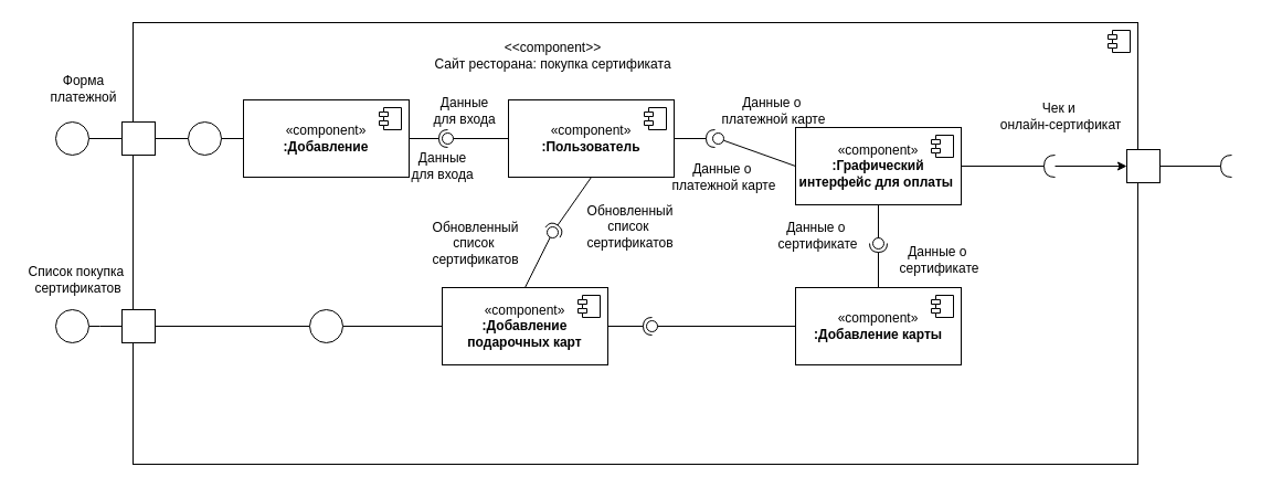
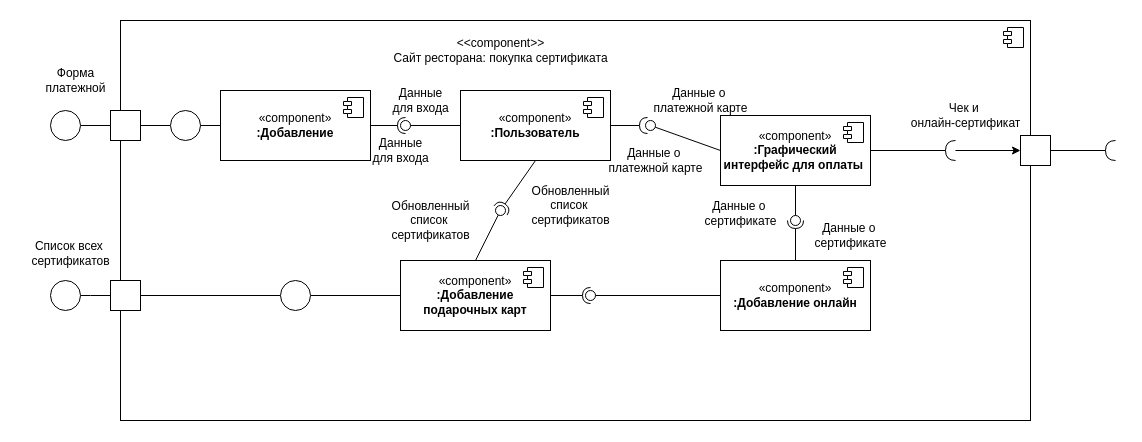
  <mxCell id="0" />
  <mxCell id="1" parent="0" />
  <mxCell id="2" value="" style="html=1;dropTarget=0;whiteSpace=wrap;" vertex="1" parent="1"><mxGeometry x="120" y="20" width="910" height="400" as="geometry" /></mxCell>
  <mxCell id="3" value="" style="shape=module;jettyWidth=8;jettyHeight=4;" vertex="1" parent="2"><mxGeometry x="1" width="20" height="20" relative="1" as="geometry"><mxPoint x="-27" y="7" as="offset" /></mxGeometry></mxCell>
  <mxCell id="4" value="" style="edgeStyle=orthogonalEdgeStyle;rounded=0;orthogonalLoop=1;jettySize=auto;html=1;endArrow=none;startFill=0;" edge="1" parent="1" source="5" target="7"><mxGeometry relative="1" as="geometry" /></mxCell>
  <mxCell id="5" value="" style="ellipse;" vertex="1" parent="1"><mxGeometry x="50" y="110" width="30" height="30" as="geometry" /></mxCell>
  <mxCell id="6" style="edgeStyle=orthogonalEdgeStyle;rounded=0;orthogonalLoop=1;jettySize=auto;html=1;exitX=1;exitY=0.5;exitDx=0;exitDy=0;entryX=0;entryY=0.5;entryDx=0;entryDy=0;endArrow=none;startFill=0;" edge="1" parent="1" source="7" target="56"><mxGeometry relative="1" as="geometry" /></mxCell>
  <mxCell id="7" value="" style="html=1;rounded=0;" vertex="1" parent="1"><mxGeometry x="110" y="110" width="30" height="30" as="geometry" /></mxCell>
  <mxCell id="8" value="Форма&lt;div&gt;платежной&lt;/div&gt;" style="text;html=1;align=center;verticalAlign=middle;resizable=0;points=[];autosize=1;strokeColor=none;fillColor=none;" vertex="1" parent="1"><mxGeometry x="30" y="60" width="90" height="40" as="geometry" /></mxCell>
  <mxCell id="9" value="«component»&lt;br&gt;&lt;b&gt;:Добавление&lt;/b&gt;" style="html=1;dropTarget=0;whiteSpace=wrap;" vertex="1" parent="1"><mxGeometry x="220" y="90" width="150" height="70" as="geometry" /></mxCell>
  <mxCell id="10" value="" style="shape=module;jettyWidth=8;jettyHeight=4;" vertex="1" parent="9"><mxGeometry x="1" width="20" height="20" relative="1" as="geometry"><mxPoint x="-27" y="7" as="offset" /></mxGeometry></mxCell>
  <mxCell id="11" value="" style="rounded=0;orthogonalLoop=1;jettySize=auto;html=1;endArrow=halfCircle;endFill=0;endSize=6;strokeWidth=1;sketch=0;exitX=1;exitY=0.5;exitDx=0;exitDy=0;" edge="1" target="13" parent="1" source="9"><mxGeometry relative="1" as="geometry"><mxPoint x="370" y="325" as="sourcePoint" /></mxGeometry></mxCell>
  <mxCell id="12" value="" style="rounded=0;orthogonalLoop=1;jettySize=auto;html=1;endArrow=oval;endFill=0;sketch=0;sourcePerimeterSpacing=0;targetPerimeterSpacing=0;endSize=10;exitX=0;exitY=0.5;exitDx=0;exitDy=0;entryX=0.387;entryY=0.888;entryDx=0;entryDy=0;entryPerimeter=0;" edge="1" target="13" parent="1" source="14"><mxGeometry relative="1" as="geometry"><mxPoint x="330" y="325" as="sourcePoint" /><mxPoint x="441" y="70" as="targetPoint" /></mxGeometry></mxCell>
  <mxCell id="13" value="" style="ellipse;whiteSpace=wrap;html=1;align=center;aspect=fixed;fillColor=none;strokeColor=none;resizable=0;perimeter=centerPerimeter;rotatable=0;allowArrows=0;points=[];outlineConnect=1;" vertex="1" parent="1"><mxGeometry x="400" y="120" width="10" height="10" as="geometry" /></mxCell>
  <mxCell id="14" value="«component»&lt;br&gt;&lt;b&gt;:Пользователь&lt;/b&gt;" style="html=1;dropTarget=0;whiteSpace=wrap;" vertex="1" parent="1"><mxGeometry x="460" y="90" width="150" height="70" as="geometry" /></mxCell>
  <mxCell id="15" value="" style="shape=module;jettyWidth=8;jettyHeight=4;" vertex="1" parent="14"><mxGeometry x="1" width="20" height="20" relative="1" as="geometry"><mxPoint x="-27" y="7" as="offset" /></mxGeometry></mxCell>
  <mxCell id="16" value="Данные&lt;div&gt;для входа&lt;/div&gt;" style="text;html=1;align=center;verticalAlign=middle;resizable=0;points=[];autosize=1;strokeColor=none;fillColor=none;" vertex="1" parent="1"><mxGeometry x="360" y="130" width="80" height="40" as="geometry" /></mxCell>
  <mxCell id="17" value="Данные&lt;div&gt;для входа&lt;/div&gt;" style="text;html=1;align=center;verticalAlign=middle;resizable=0;points=[];autosize=1;strokeColor=none;fillColor=none;" vertex="1" parent="1"><mxGeometry x="380" y="80" width="80" height="40" as="geometry" /></mxCell>
  <mxCell id="18" style="edgeStyle=orthogonalEdgeStyle;rounded=0;orthogonalLoop=1;jettySize=auto;html=1;exitX=1;exitY=0.5;exitDx=0;exitDy=0;exitPerimeter=0;entryX=1;entryY=0.5;entryDx=0;entryDy=0;endArrow=none;startFill=0;" edge="1" parent="1" source="40" target="19"><mxGeometry relative="1" as="geometry"><mxPoint x="1100" y="100" as="targetPoint" /><Array as="points" /></mxGeometry></mxCell>
  <mxCell id="19" value="«component»&lt;br&gt;&lt;b&gt;:Графический интерфейс для оплаты&amp;nbsp;&lt;/b&gt;" style="html=1;dropTarget=0;whiteSpace=wrap;" vertex="1" parent="1"><mxGeometry x="720" y="115" width="150" height="70" as="geometry" /></mxCell>
  <mxCell id="20" value="" style="shape=module;jettyWidth=8;jettyHeight=4;" vertex="1" parent="19"><mxGeometry x="1" width="20" height="20" relative="1" as="geometry"><mxPoint x="-27" y="7" as="offset" /></mxGeometry></mxCell>
  <mxCell id="21" value="" style="rounded=0;orthogonalLoop=1;jettySize=auto;html=1;endArrow=halfCircle;endFill=0;endSize=6;strokeWidth=1;sketch=0;exitX=1;exitY=0.5;exitDx=0;exitDy=0;" edge="1" parent="1" source="14"><mxGeometry relative="1" as="geometry"><mxPoint x="510" y="345" as="sourcePoint" /><mxPoint x="647" y="125" as="targetPoint" /></mxGeometry></mxCell>
  <mxCell id="22" value="" style="rounded=0;orthogonalLoop=1;jettySize=auto;html=1;endArrow=oval;endFill=0;sketch=0;sourcePerimeterSpacing=0;targetPerimeterSpacing=0;endSize=10;exitX=0;exitY=0.5;exitDx=0;exitDy=0;" edge="1" parent="1" source="19"><mxGeometry relative="1" as="geometry"><mxPoint x="470" y="345" as="sourcePoint" /><mxPoint x="650" y="125" as="targetPoint" /></mxGeometry></mxCell>
  <mxCell id="23" value="" style="ellipse;whiteSpace=wrap;html=1;align=center;aspect=fixed;fillColor=none;strokeColor=none;resizable=0;perimeter=centerPerimeter;rotatable=0;allowArrows=0;points=[];outlineConnect=1;" vertex="1" parent="1"><mxGeometry x="485" y="340" width="10" height="10" as="geometry" /></mxCell>
  <mxCell id="24" value="Данные о&amp;nbsp;&lt;div&gt;платежной&lt;span style=&quot;background-color: transparent; color: light-dark(rgb(0, 0, 0), rgb(255, 255, 255));&quot;&gt;&amp;nbsp;карте&lt;/span&gt;&lt;/div&gt;" style="text;html=1;align=center;verticalAlign=middle;resizable=0;points=[];autosize=1;strokeColor=none;fillColor=none;" vertex="1" parent="1"><mxGeometry x="640" y="80" width="120" height="40" as="geometry" /></mxCell>
  <mxCell id="25" value="&amp;lt;&amp;lt;component&amp;gt;&amp;gt;&lt;br&gt;Сайт ресторана: покупка сертификата" style="text;html=1;align=center;verticalAlign=middle;resizable=0;points=[];autosize=1;strokeColor=none;fillColor=none;" vertex="1" parent="1"><mxGeometry x="380" y="30" width="240" height="40" as="geometry" /></mxCell>
  <mxCell id="26" value="Данные о&amp;nbsp;&lt;div&gt;платежной&lt;span style=&quot;background-color: transparent; color: light-dark(rgb(0, 0, 0), rgb(255, 255, 255));&quot;&gt;&amp;nbsp;карте&lt;/span&gt;&lt;/div&gt;" style="text;html=1;align=center;verticalAlign=middle;resizable=0;points=[];autosize=1;strokeColor=none;fillColor=none;" vertex="1" parent="1"><mxGeometry x="595" y="140" width="120" height="40" as="geometry" /></mxCell>
- <mxCell id="27" value="«component»&lt;br&gt;&lt;b&gt;:Добавление карты&lt;/b&gt;" style="html=1;dropTarget=0;whiteSpace=wrap;" vertex="1" parent="1"><mxGeometry x="720" y="260" width="150" height="70" as="geometry" /></mxCell>
+ <mxCell id="27" value="«component»&lt;br&gt;&lt;b&gt;:Добавление онлайн&lt;/b&gt;" style="html=1;dropTarget=0;whiteSpace=wrap;" vertex="1" parent="1"><mxGeometry x="720" y="260" width="150" height="70" as="geometry" /></mxCell>
  <mxCell id="28" value="" style="shape=module;jettyWidth=8;jettyHeight=4;" vertex="1" parent="27"><mxGeometry x="1" width="20" height="20" relative="1" as="geometry"><mxPoint x="-27" y="7" as="offset" /></mxGeometry></mxCell>
  <mxCell id="29" value="" style="rounded=0;orthogonalLoop=1;jettySize=auto;html=1;endArrow=halfCircle;endFill=0;endSize=6;strokeWidth=1;sketch=0;exitX=0.5;exitY=0;exitDx=0;exitDy=0;" edge="1" target="31" parent="1" source="27"><mxGeometry relative="1" as="geometry"><mxPoint x="400" y="235" as="sourcePoint" /></mxGeometry></mxCell>
  <mxCell id="30" value="" style="rounded=0;orthogonalLoop=1;jettySize=auto;html=1;endArrow=oval;endFill=0;sketch=0;sourcePerimeterSpacing=0;targetPerimeterSpacing=0;endSize=10;exitX=0.5;exitY=1;exitDx=0;exitDy=0;" edge="1" target="31" parent="1" source="19"><mxGeometry relative="1" as="geometry"><mxPoint x="360" y="235" as="sourcePoint" /></mxGeometry></mxCell>
  <mxCell id="31" value="" style="ellipse;whiteSpace=wrap;html=1;align=center;aspect=fixed;fillColor=none;strokeColor=none;resizable=0;perimeter=centerPerimeter;rotatable=0;allowArrows=0;points=[];outlineConnect=1;" vertex="1" parent="1"><mxGeometry x="790" y="215" width="10" height="10" as="geometry" /></mxCell>
  <mxCell id="32" value="Данные о&amp;nbsp;&lt;div&gt;сертификате&lt;/div&gt;" style="text;html=1;align=center;verticalAlign=middle;resizable=0;points=[];autosize=1;strokeColor=none;fillColor=none;" vertex="1" parent="1"><mxGeometry x="690" y="193" width="100" height="40" as="geometry" /></mxCell>
  <mxCell id="33" value="Данные о&amp;nbsp;&lt;div&gt;сертификате&lt;/div&gt;" style="text;html=1;align=center;verticalAlign=middle;resizable=0;points=[];autosize=1;strokeColor=none;fillColor=none;" vertex="1" parent="1"><mxGeometry y="215" width="100" height="40" as="geometry" x="800" /></mxCell>
  <mxCell id="34" value="«component»&lt;br&gt;&lt;b&gt;:Добавление подарочных карт&lt;/b&gt;" style="html=1;dropTarget=0;whiteSpace=wrap;" vertex="1" parent="1"><mxGeometry x="400" y="260" width="150" height="70" as="geometry" /></mxCell>
  <mxCell id="35" value="" style="shape=module;jettyWidth=8;jettyHeight=4;" vertex="1" parent="34"><mxGeometry x="1" width="20" height="20" relative="1" as="geometry"><mxPoint x="-27" y="7" as="offset" /></mxGeometry></mxCell>
  <mxCell id="36" value="" style="rounded=0;orthogonalLoop=1;jettySize=auto;html=1;endArrow=halfCircle;endFill=0;endSize=6;strokeWidth=1;sketch=0;exitX=1;exitY=0.5;exitDx=0;exitDy=0;" edge="1" parent="1" source="34"><mxGeometry relative="1" as="geometry"><mxPoint x="350" y="235" as="sourcePoint" /><mxPoint x="590" y="295" as="targetPoint" /></mxGeometry></mxCell>
  <mxCell id="37" value="" style="rounded=0;orthogonalLoop=1;jettySize=auto;html=1;endArrow=oval;endFill=0;sketch=0;sourcePerimeterSpacing=0;targetPerimeterSpacing=0;endSize=10;exitX=0;exitY=0.5;exitDx=0;exitDy=0;" edge="1" parent="1" source="27"><mxGeometry relative="1" as="geometry"><mxPoint x="310" y="235" as="sourcePoint" /><mxPoint x="590" y="295" as="targetPoint" /></mxGeometry></mxCell>
  <mxCell id="38" value="" style="ellipse;whiteSpace=wrap;html=1;align=center;aspect=fixed;fillColor=none;strokeColor=none;resizable=0;perimeter=centerPerimeter;rotatable=0;allowArrows=0;points=[];outlineConnect=1;" vertex="1" parent="1"><mxGeometry x="325" y="230" width="10" height="10" as="geometry" /></mxCell>
  <mxCell id="39" style="edgeStyle=orthogonalEdgeStyle;rounded=0;orthogonalLoop=1;jettySize=auto;html=1;entryX=0;entryY=0.5;entryDx=0;entryDy=0;" edge="1" parent="1" source="40" target="47"><mxGeometry relative="1" as="geometry" /></mxCell>
  <mxCell id="40" value="" style="shape=requiredInterface;html=1;verticalLabelPosition=bottom;sketch=0;direction=south;rotation=90;" vertex="1" parent="1"><mxGeometry x="940" y="145" width="20" height="10" as="geometry" /></mxCell>
  <mxCell id="41" style="edgeStyle=orthogonalEdgeStyle;rounded=0;orthogonalLoop=1;jettySize=auto;html=1;exitX=1;exitY=0.5;exitDx=0;exitDy=0;entryX=0;entryY=0.5;entryDx=0;entryDy=0;endArrow=none;startFill=0;" edge="1" parent="1" source="42" target="44"><mxGeometry relative="1" as="geometry"><Array as="points"><mxPoint x="90" y="295" /><mxPoint x="90" y="295" /></Array></mxGeometry></mxCell>
  <mxCell id="42" value="" style="ellipse;" vertex="1" parent="1"><mxGeometry x="50" y="280" width="30" height="30" as="geometry" /></mxCell>
  <mxCell id="43" style="edgeStyle=orthogonalEdgeStyle;rounded=0;orthogonalLoop=1;jettySize=auto;html=1;exitX=1;exitY=0.5;exitDx=0;exitDy=0;endArrow=none;startFill=0;" edge="1" parent="1" source="58" target="34"><mxGeometry relative="1" as="geometry" /></mxCell>
  <mxCell id="44" value="" style="html=1;rounded=0;" vertex="1" parent="1"><mxGeometry x="110" y="280" width="30" height="30" as="geometry" /></mxCell>
- <mxCell id="45" value="Список покупка&amp;nbsp;&lt;div&gt;сертификатов&lt;/div&gt;" style="text;html=1;align=center;verticalAlign=middle;resizable=0;points=[];autosize=1;strokeColor=none;fillColor=none;" vertex="1" parent="1"><mxGeometry x="20" y="233" width="100" height="40" as="geometry" /></mxCell>
- <mxCell id="46" value="Чек и&amp;nbsp;&lt;div&gt;онлайн-сертификат&lt;/div&gt;" style="text;html=1;align=center;verticalAlign=middle;resizable=0;points=[];autosize=1;strokeColor=none;fillColor=none;" vertex="1" parent="1"><mxGeometry x="895" y="85" width="130" height="40" as="geometry" /></mxCell>
+ <mxCell id="45" value="Список всех&amp;nbsp;&lt;div&gt;сертификатов&lt;/div&gt;" style="text;html=1;align=center;verticalAlign=middle;resizable=0;points=[];autosize=1;strokeColor=none;fillColor=none;" vertex="1" parent="1"><mxGeometry x="20" y="233" width="100" height="40" as="geometry" /></mxCell>
+ <mxCell id="46" value="Чек и&amp;nbsp;&lt;div&gt;онлайн-сертификат&lt;/div&gt;" style="text;html=1;align=center;verticalAlign=middle;resizable=0;points=[];autosize=1;strokeColor=none;fillColor=none;" vertex="1" parent="1"><mxGeometry x="900" y="95" width="130" height="40" as="geometry" /></mxCell>
  <mxCell id="47" value="" style="html=1;rounded=0;" vertex="1" parent="1"><mxGeometry x="1020" y="135" width="30" height="30" as="geometry" /></mxCell>
  <mxCell id="48" value="" style="rounded=0;orthogonalLoop=1;jettySize=auto;html=1;endArrow=halfCircle;endFill=0;endSize=6;strokeWidth=1;sketch=0;exitX=0.5;exitY=1;exitDx=0;exitDy=0;" edge="1" target="50" parent="1" source="14"><mxGeometry relative="1" as="geometry"><mxPoint x="460" y="205" as="sourcePoint" /></mxGeometry></mxCell>
  <mxCell id="49" value="" style="rounded=0;orthogonalLoop=1;jettySize=auto;html=1;endArrow=oval;endFill=0;sketch=0;sourcePerimeterSpacing=0;targetPerimeterSpacing=0;endSize=10;exitX=0.5;exitY=0;exitDx=0;exitDy=0;" edge="1" target="50" parent="1" source="34"><mxGeometry relative="1" as="geometry"><mxPoint x="420" y="205" as="sourcePoint" /></mxGeometry></mxCell>
  <mxCell id="50" value="" style="ellipse;whiteSpace=wrap;html=1;align=center;aspect=fixed;fillColor=none;strokeColor=none;resizable=0;perimeter=centerPerimeter;rotatable=0;allowArrows=0;points=[];outlineConnect=1;" vertex="1" parent="1"><mxGeometry x="495" y="205" width="10" height="10" as="geometry" /></mxCell>
  <mxCell id="51" value="&lt;span style=&quot;text-wrap-mode: wrap;&quot;&gt;Обновленный список&amp;nbsp;&lt;/span&gt;&lt;div style=&quot;text-wrap-mode: wrap;&quot;&gt;сертификатов&lt;/div&gt;" style="text;html=1;align=center;verticalAlign=middle;resizable=0;points=[];autosize=1;strokeColor=none;fillColor=none;" vertex="1" parent="1"><mxGeometry x="495" y="185" width="150" height="40" as="geometry" /></mxCell>
  <mxCell id="52" value="&lt;span style=&quot;text-wrap-mode: wrap;&quot;&gt;Обновленный список&amp;nbsp;&lt;/span&gt;&lt;div style=&quot;text-wrap-mode: wrap;&quot;&gt;сертификатов&lt;/div&gt;" style="text;html=1;align=center;verticalAlign=middle;resizable=0;points=[];autosize=1;strokeColor=none;fillColor=none;" vertex="1" parent="1"><mxGeometry x="355" y="200" width="150" height="40" as="geometry" /></mxCell>
  <mxCell id="53" value="" style="shape=requiredInterface;html=1;verticalLabelPosition=bottom;sketch=0;direction=south;rotation=90;" vertex="1" parent="1"><mxGeometry x="1100" y="145" width="20" height="10" as="geometry" /></mxCell>
  <mxCell id="54" style="edgeStyle=orthogonalEdgeStyle;rounded=0;orthogonalLoop=1;jettySize=auto;html=1;entryX=1;entryY=0.5;entryDx=0;entryDy=0;entryPerimeter=0;endArrow=none;startFill=0;" edge="1" parent="1" source="47" target="53"><mxGeometry relative="1" as="geometry" /></mxCell>
  <mxCell id="55" value="" style="edgeStyle=orthogonalEdgeStyle;rounded=0;orthogonalLoop=1;jettySize=auto;html=1;endArrow=none;startFill=0;" edge="1" parent="1" source="56" target="9"><mxGeometry relative="1" as="geometry" /></mxCell>
  <mxCell id="56" value="" style="ellipse;" vertex="1" parent="1"><mxGeometry x="170" y="110" width="30" height="30" as="geometry" /></mxCell>
  <mxCell id="57" value="" style="edgeStyle=orthogonalEdgeStyle;rounded=0;orthogonalLoop=1;jettySize=auto;html=1;exitX=1;exitY=0.5;exitDx=0;exitDy=0;endArrow=none;startFill=0;" edge="1" parent="1" source="44" target="58"><mxGeometry relative="1" as="geometry"><mxPoint x="140" y="295" as="sourcePoint" /><mxPoint x="400" y="295" as="targetPoint" /></mxGeometry></mxCell>
  <mxCell id="58" value="" style="ellipse;" vertex="1" parent="1"><mxGeometry x="280" y="280" width="30" height="30" as="geometry" /></mxCell>
